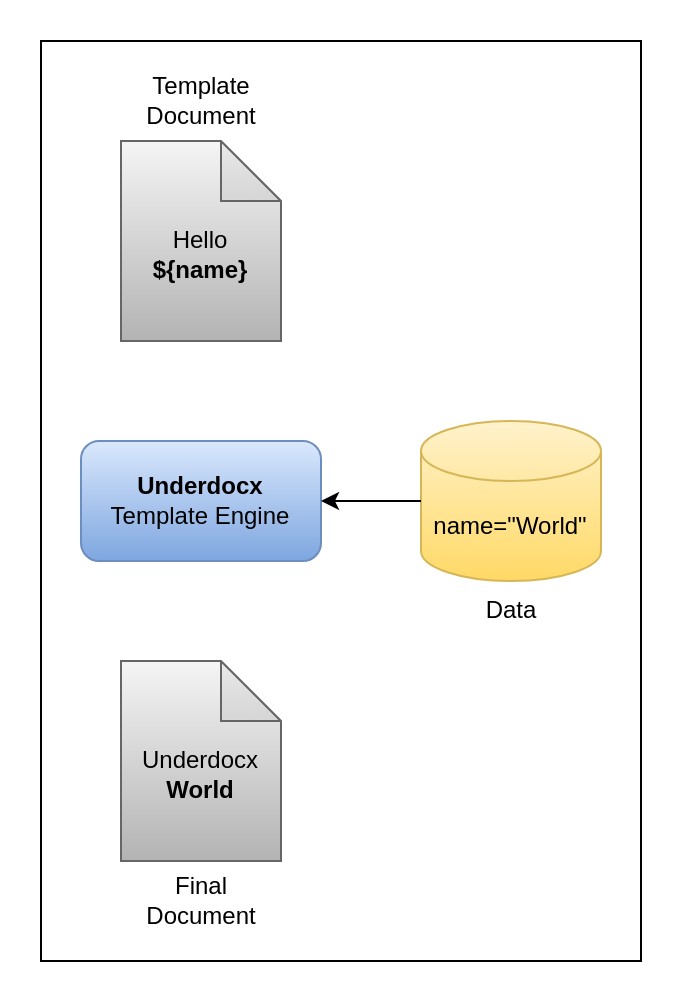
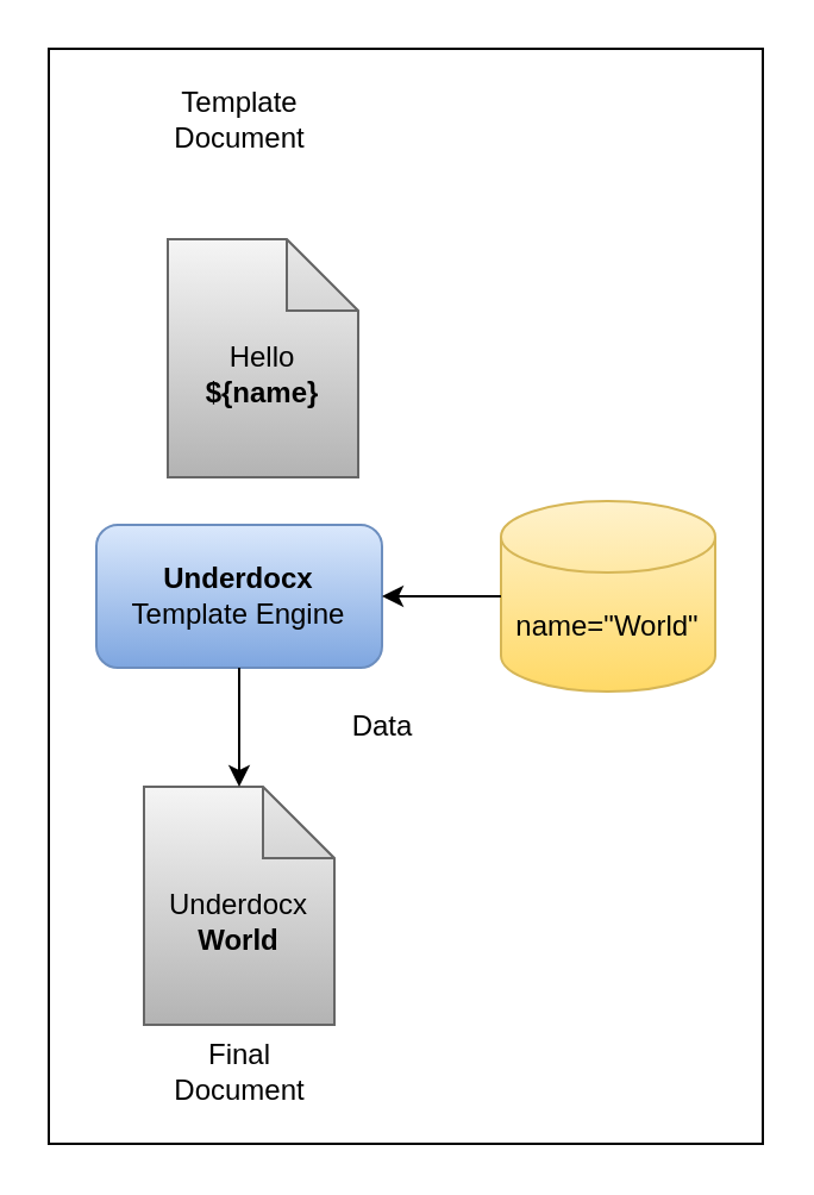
  <mxCell id="0" />
  <mxCell id="1" parent="0" />
  <mxCell id="2" value="" style="rounded=0;whiteSpace=wrap;html=1;" vertex="1" parent="1"><mxGeometry x="20" y="20" width="300" height="460" as="geometry" /></mxCell>
- <mxCell id="3" value="&lt;div&gt;&lt;br&gt;&lt;/div&gt;&lt;div&gt;Hello&lt;/div&gt;&lt;b&gt;${name}&lt;/b&gt;" style="shape=note;whiteSpace=wrap;html=1;backgroundOutline=1;darkOpacity=0.05;fillColor=#f5f5f5;strokeColor=#666666;gradientColor=#b3b3b3;" parent="1" vertex="1"><mxGeometry x="60" y="70" width="80" height="100" as="geometry" /></mxCell>
+ <mxCell id="3" value="&lt;div&gt;&lt;br&gt;&lt;/div&gt;&lt;div&gt;Hello&lt;/div&gt;&lt;b&gt;${name}&lt;/b&gt;" style="shape=note;whiteSpace=wrap;html=1;backgroundOutline=1;darkOpacity=0.05;fillColor=#f5f5f5;strokeColor=#666666;gradientColor=#b3b3b3;" parent="1" vertex="1"><mxGeometry x="70" y="100" width="80" height="100" as="geometry" /></mxCell>
  <mxCell id="4" value="Template&lt;div&gt;Document&lt;/div&gt;" style="text;html=1;align=center;verticalAlign=middle;resizable=0;points=[];autosize=1;strokeColor=none;fillColor=none;" parent="1" vertex="1"><mxGeometry x="60" y="30" width="80" height="40" as="geometry" /></mxCell>
  <mxCell id="5" value="&lt;b&gt;Underdocx&lt;/b&gt;&lt;div&gt;Template Engine&lt;/div&gt;" style="rounded=1;whiteSpace=wrap;html=1;fillColor=#dae8fc;strokeColor=#6c8ebf;gradientColor=#7ea6e0;" parent="1" vertex="1"><mxGeometry x="40" y="220" width="120" height="60" as="geometry" /></mxCell>
  <mxCell id="6" value="name=&quot;World&quot;" style="shape=cylinder3;whiteSpace=wrap;html=1;boundedLbl=1;backgroundOutline=1;size=15;fillColor=#fff2cc;strokeColor=#d6b656;gradientColor=#ffd966;" parent="1" vertex="1"><mxGeometry x="210" y="210" width="90" height="80" as="geometry" /></mxCell>
  <mxCell id="7" value="" style="endArrow=classic;html=1;rounded=0;exitX=0;exitY=0.5;exitDx=0;exitDy=0;exitPerimeter=0;entryX=1;entryY=0.5;entryDx=0;entryDy=0;" parent="1" source="6" target="5" edge="1"><mxGeometry width="50" height="50" relative="1" as="geometry"><mxPoint x="100" y="160" as="sourcePoint" /><mxPoint x="100" y="210" as="targetPoint" /></mxGeometry></mxCell>
  <mxCell id="8" value="&lt;div&gt;&lt;br&gt;&lt;/div&gt;Underdocx&lt;br&gt;&lt;b&gt;World&lt;/b&gt;" style="shape=note;whiteSpace=wrap;html=1;backgroundOutline=1;darkOpacity=0.05;fillColor=#f5f5f5;strokeColor=#666666;gradientColor=#b3b3b3;" parent="1" vertex="1"><mxGeometry x="60" y="330" width="80" height="100" as="geometry" /></mxCell>
- <mxCell id="9" value="Data" style="text;html=1;align=center;verticalAlign=middle;resizable=0;points=[];autosize=1;strokeColor=none;fillColor=none;" parent="1" vertex="1"><mxGeometry x="230" y="290" width="50" height="30" as="geometry" /></mxCell>
+ <mxCell id="9" value="Data" style="text;html=1;align=center;verticalAlign=middle;resizable=0;points=[];autosize=1;strokeColor=none;fillColor=none;" parent="1" vertex="1"><mxGeometry x="135" y="290" width="50" height="30" as="geometry" /></mxCell>
  <mxCell id="10" value="Final&lt;br&gt;Document" style="text;html=1;align=center;verticalAlign=middle;resizable=0;points=[];autosize=1;strokeColor=none;fillColor=none;" parent="1" vertex="1"><mxGeometry x="60" y="430" width="80" height="40" as="geometry" /></mxCell>
+ <mxCell id="11" style="edgeStyle=orthogonalEdgeStyle;rounded=0;orthogonalLoop=1;jettySize=auto;html=1;entryX=0.5;entryY=0;entryDx=0;entryDy=0;entryPerimeter=0;" parent="1" source="5" target="8" edge="1"><mxGeometry relative="1" as="geometry" /></mxCell>
